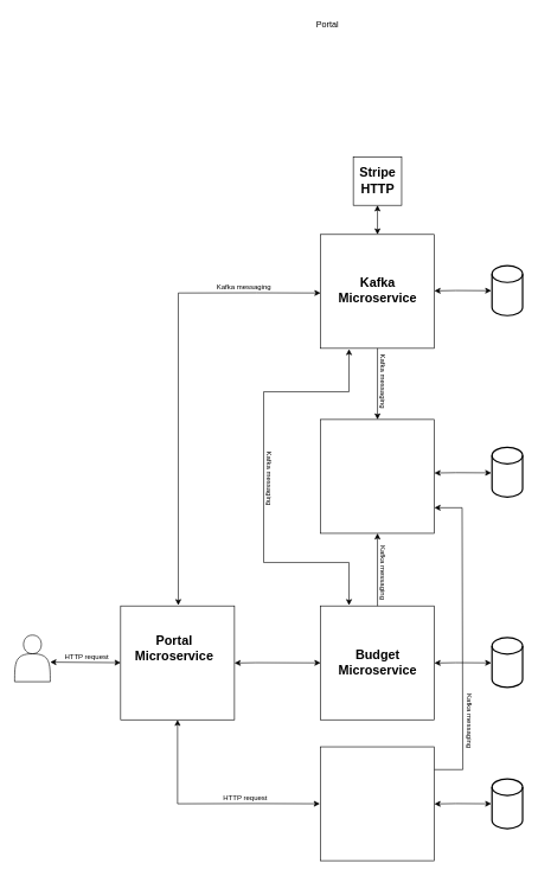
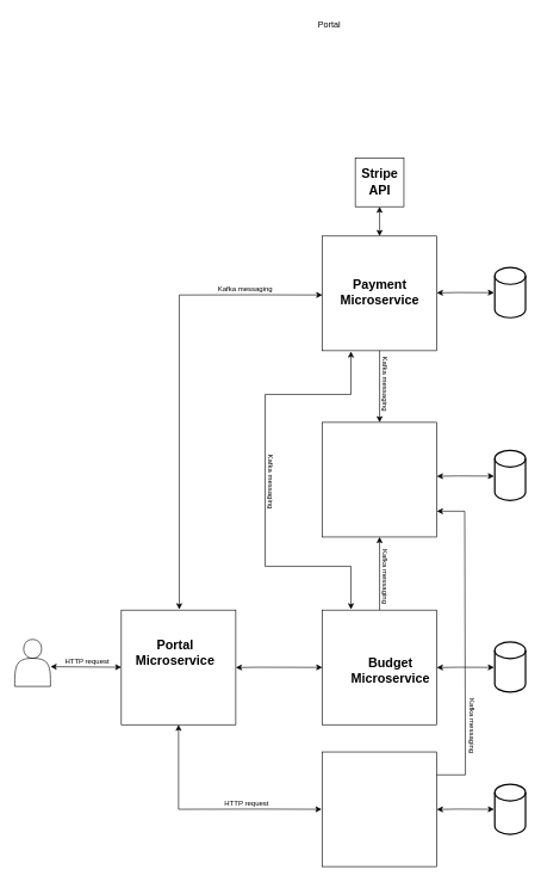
  <mxCell id="0" />
  <mxCell id="1" parent="0" />
  <mxCell id="2" value="" style="whiteSpace=wrap;html=1;aspect=fixed;" parent="1" vertex="1"><mxGeometry x="169" y="851" width="160" height="160" as="geometry" /></mxCell>
  <mxCell id="3" value="&lt;b&gt;&lt;font style=&quot;font-size: 18px;&quot;&gt;Portal&lt;br&gt;Microservice&lt;/font&gt;&lt;/b&gt;" style="text;html=1;align=center;verticalAlign=middle;whiteSpace=wrap;rounded=0;" parent="1" vertex="1"><mxGeometry x="186.5" y="863.5" width="115" height="95" as="geometry" /></mxCell>
  <mxCell id="4" value="" style="shape=actor;whiteSpace=wrap;html=1;" parent="1" vertex="1"><mxGeometry x="20" y="892" width="50" height="65.5" as="geometry" /></mxCell>
  <mxCell id="5" value="" style="endArrow=classic;startArrow=classic;html=1;rounded=0;entryX=0;entryY=0.5;entryDx=0;entryDy=0;" parent="1" edge="1"><mxGeometry width="50" height="50" relative="1" as="geometry"><mxPoint x="70" y="930" as="sourcePoint" /><mxPoint x="169" y="930.76" as="targetPoint" /></mxGeometry></mxCell>
  <mxCell id="6" value="" style="whiteSpace=wrap;html=1;aspect=fixed;" parent="1" vertex="1"><mxGeometry x="450" y="329" width="160" height="160" as="geometry" /></mxCell>
  <mxCell id="7" value="" style="whiteSpace=wrap;html=1;aspect=fixed;" parent="1" vertex="1"><mxGeometry x="450" y="851" width="160" height="160" as="geometry" /></mxCell>
  <mxCell id="8" value="" style="whiteSpace=wrap;html=1;aspect=fixed;" parent="1" vertex="1"><mxGeometry x="450" y="1049" width="160" height="160" as="geometry" /></mxCell>
  <mxCell id="9" value="" style="endArrow=classic;startArrow=classic;html=1;rounded=0;entryX=0;entryY=0.5;entryDx=0;entryDy=0;" parent="1" target="7" edge="1"><mxGeometry width="50" height="50" relative="1" as="geometry"><mxPoint x="329" y="931.25" as="sourcePoint" /><mxPoint x="389" y="930.75" as="targetPoint" /><Array as="points"><mxPoint x="359" y="930.75" /></Array></mxGeometry></mxCell>
  <mxCell id="10" value="" style="endArrow=classic;startArrow=classic;html=1;rounded=0;" parent="1" edge="1"><mxGeometry width="50" height="50" relative="1" as="geometry"><mxPoint x="250" y="850" as="sourcePoint" /><mxPoint x="450" y="411.25" as="targetPoint" /><Array as="points"><mxPoint x="250" y="411.25" /><mxPoint x="360" y="411" /></Array></mxGeometry></mxCell>
  <mxCell id="11" value="" style="endArrow=classic;startArrow=classic;html=1;rounded=0;exitX=0.5;exitY=1;exitDx=0;exitDy=0;" parent="1" source="2" edge="1"><mxGeometry width="50" height="50" relative="1" as="geometry"><mxPoint x="249" y="969" as="sourcePoint" /><mxPoint x="449" y="1129" as="targetPoint" /><Array as="points"><mxPoint x="249" y="1129" /><mxPoint x="359" y="1128.75" /></Array></mxGeometry></mxCell>
  <mxCell id="12" value="" style="endArrow=classic;startArrow=classic;html=1;rounded=0;entryX=0;entryY=0.5;entryDx=0;entryDy=0;" parent="1" edge="1"><mxGeometry width="50" height="50" relative="1" as="geometry"><mxPoint x="610" y="1129.25" as="sourcePoint" /><mxPoint x="690" y="1129" as="targetPoint" /><Array as="points"><mxPoint x="640" y="1128.75" /></Array></mxGeometry></mxCell>
  <mxCell id="13" value="" style="endArrow=classic;startArrow=classic;html=1;rounded=0;entryX=0;entryY=0.5;entryDx=0;entryDy=0;" parent="1" edge="1"><mxGeometry width="50" height="50" relative="1" as="geometry"><mxPoint x="610" y="931.25" as="sourcePoint" /><mxPoint x="690" y="931" as="targetPoint" /><Array as="points"><mxPoint x="640" y="930.75" /></Array></mxGeometry></mxCell>
  <mxCell id="14" value="" style="endArrow=classic;startArrow=classic;html=1;rounded=0;entryX=0;entryY=0.5;entryDx=0;entryDy=0;" parent="1" edge="1"><mxGeometry width="50" height="50" relative="1" as="geometry"><mxPoint x="610" y="408.25" as="sourcePoint" /><mxPoint x="690" y="408" as="targetPoint" /><Array as="points"><mxPoint x="640" y="407.75" /></Array></mxGeometry></mxCell>
  <mxCell id="15" value="" style="strokeWidth=2;html=1;shape=mxgraph.flowchart.database;whiteSpace=wrap;" parent="1" vertex="1"><mxGeometry x="691" y="373" width="43" height="70" as="geometry" /></mxCell>
  <mxCell id="16" value="" style="strokeWidth=2;html=1;shape=mxgraph.flowchart.database;whiteSpace=wrap;" parent="1" vertex="1"><mxGeometry x="691" y="895.5" width="43" height="70" as="geometry" /></mxCell>
  <mxCell id="17" value="" style="strokeWidth=2;html=1;shape=mxgraph.flowchart.database;whiteSpace=wrap;" parent="1" vertex="1"><mxGeometry x="691" y="1094" width="43" height="70" as="geometry" /></mxCell>
- <mxCell id="18" value="&lt;b&gt;&lt;font style=&quot;font-size: 18px;&quot;&gt;Kafka&lt;br&gt;Microservice&lt;/font&gt;&lt;/b&gt;" style="text;html=1;align=center;verticalAlign=middle;whiteSpace=wrap;rounded=0;" parent="1" vertex="1"><mxGeometry x="472.5" y="360.5" width="115" height="95" as="geometry" /></mxCell>
- <mxCell id="19" value="&lt;b&gt;&lt;font style=&quot;font-size: 18px;&quot;&gt;Budget&lt;br&gt;Microservice&lt;/font&gt;&lt;/b&gt;" style="text;html=1;align=center;verticalAlign=middle;whiteSpace=wrap;rounded=0;" parent="1" vertex="1"><mxGeometry x="472.5" y="883" width="115" height="95" as="geometry" /></mxCell>
+ <mxCell id="18" value="&lt;b&gt;&lt;font style=&quot;font-size: 18px;&quot;&gt;Payment&lt;br&gt;Microservice&lt;/font&gt;&lt;/b&gt;" style="text;html=1;align=center;verticalAlign=middle;whiteSpace=wrap;rounded=0;" parent="1" vertex="1"><mxGeometry x="472.5" y="360.5" width="115" height="95" as="geometry" /></mxCell>
+ <mxCell id="19" value="&lt;b&gt;&lt;font style=&quot;font-size: 18px;&quot;&gt;Budget&lt;br&gt;Microservice&lt;/font&gt;&lt;/b&gt;" style="text;html=1;align=center;verticalAlign=middle;whiteSpace=wrap;rounded=0;" parent="1" vertex="1"><mxGeometry x="487.5" y="888" width="115" height="95" as="geometry" /></mxCell>
  <mxCell id="20" value="Portal" style="text;html=1;align=center;verticalAlign=middle;whiteSpace=wrap;rounded=0;" parent="1" vertex="1"><mxGeometry x="430" y="20" width="60" height="30" as="geometry" /></mxCell>
  <mxCell id="21" value="&lt;font style=&quot;font-size: 10px;&quot;&gt;HTTP request&lt;/font&gt;" style="text;html=1;align=center;verticalAlign=middle;whiteSpace=wrap;rounded=0;" parent="1" vertex="1"><mxGeometry x="303.25" y="1106" width="82.5" height="30" as="geometry" /></mxCell>
  <mxCell id="22" value="&lt;font style=&quot;font-size: 10px;&quot;&gt;Kafka messaging&lt;/font&gt;" style="text;html=1;align=center;verticalAlign=middle;whiteSpace=wrap;rounded=0;" parent="1" vertex="1"><mxGeometry x="292" y="388" width="101" height="30" as="geometry" /></mxCell>
  <mxCell id="23" value="&lt;font style=&quot;font-size: 10px;&quot;&gt;Kafka messaging&lt;/font&gt;" style="text;html=1;align=center;verticalAlign=middle;whiteSpace=wrap;rounded=0;rotation=90;" parent="1" vertex="1"><mxGeometry x="494.5" y="778" width="89" height="52" as="geometry" /></mxCell>
  <mxCell id="24" value="" style="whiteSpace=wrap;html=1;aspect=fixed;" parent="1" vertex="1"><mxGeometry x="450" y="589" width="160" height="160" as="geometry" /></mxCell>
  <mxCell id="25" value="" style="endArrow=classic;startArrow=classic;html=1;rounded=0;entryX=0;entryY=0.5;entryDx=0;entryDy=0;" parent="1" edge="1"><mxGeometry width="50" height="50" relative="1" as="geometry"><mxPoint x="610" y="664.25" as="sourcePoint" /><mxPoint x="690" y="664" as="targetPoint" /><Array as="points"><mxPoint x="640" y="663.75" /></Array></mxGeometry></mxCell>
  <mxCell id="26" value="" style="strokeWidth=2;html=1;shape=mxgraph.flowchart.database;whiteSpace=wrap;" parent="1" vertex="1"><mxGeometry x="691" y="628" width="43" height="70" as="geometry" /></mxCell>
  <mxCell id="27" value="" style="endArrow=classic;startArrow=none;html=1;rounded=0;exitX=0.5;exitY=0;exitDx=0;exitDy=0;entryX=0.5;entryY=1;entryDx=0;entryDy=0;startFill=0;endFill=1;" parent="1" source="7" target="24" edge="1"><mxGeometry width="50" height="50" relative="1" as="geometry"><mxPoint x="483" y="822" as="sourcePoint" /><mxPoint x="533" y="772" as="targetPoint" /></mxGeometry></mxCell>
  <mxCell id="28" value="&lt;font style=&quot;font-size: 10px;&quot;&gt;Kafka messaging&lt;/font&gt;" style="text;html=1;align=center;verticalAlign=middle;whiteSpace=wrap;rounded=0;rotation=90;" parent="1" vertex="1"><mxGeometry x="494.5" y="509" width="89" height="52" as="geometry" /></mxCell>
  <mxCell id="29" value="" style="endArrow=none;startArrow=classic;html=1;rounded=0;entryX=0.5;entryY=1;entryDx=0;entryDy=0;exitX=0.5;exitY=0;exitDx=0;exitDy=0;startFill=1;endFill=0;" parent="1" source="24" target="6" edge="1"><mxGeometry width="50" height="50" relative="1" as="geometry"><mxPoint x="435" y="550" as="sourcePoint" /><mxPoint x="485" y="500" as="targetPoint" /></mxGeometry></mxCell>
  <mxCell id="30" value="&lt;font style=&quot;font-size: 10px;&quot;&gt;HTTP request&lt;/font&gt;" style="text;html=1;align=center;verticalAlign=middle;whiteSpace=wrap;rounded=0;" parent="1" vertex="1"><mxGeometry x="79.5" y="907" width="82.5" height="30" as="geometry" /></mxCell>
  <mxCell id="31" value="" style="endArrow=classic;html=1;rounded=0;startArrow=classic;startFill=1;" parent="1" edge="1"><mxGeometry width="50" height="50" relative="1" as="geometry"><mxPoint x="490" y="490" as="sourcePoint" /><mxPoint x="490" y="850" as="targetPoint" /><Array as="points"><mxPoint x="490" y="550" /><mxPoint x="370" y="550" /><mxPoint x="370" y="790" /><mxPoint x="490" y="790" /></Array></mxGeometry></mxCell>
  <mxCell id="32" value="&lt;font style=&quot;font-size: 10px;&quot;&gt;Kafka messaging&lt;/font&gt;" style="text;html=1;align=center;verticalAlign=middle;whiteSpace=wrap;rounded=0;rotation=90;" parent="1" vertex="1"><mxGeometry x="335" y="646" width="89" height="52" as="geometry" /></mxCell>
  <mxCell id="33" value="" style="endArrow=classic;html=1;rounded=0;" parent="1" edge="1"><mxGeometry width="50" height="50" relative="1" as="geometry"><mxPoint x="610" y="1081" as="sourcePoint" /><mxPoint x="610" y="713" as="targetPoint" /><Array as="points"><mxPoint x="650" y="1081" /><mxPoint x="649" y="713" /></Array></mxGeometry></mxCell>
  <mxCell id="34" value="&lt;font style=&quot;font-size: 10px;&quot;&gt;Kafka messaging&lt;/font&gt;" style="text;html=1;align=center;verticalAlign=middle;whiteSpace=wrap;rounded=0;rotation=90;" parent="1" vertex="1"><mxGeometry x="615" y="987" width="89" height="52" as="geometry" /></mxCell>
  <mxCell id="35" value="" style="whiteSpace=wrap;html=1;aspect=fixed;" vertex="1" parent="1"><mxGeometry x="496" y="220" width="68" height="68" as="geometry" /></mxCell>
- <mxCell id="36" value="&lt;span style=&quot;font-size: 18px;&quot;&gt;&lt;b&gt;Stripe&lt;br&gt;HTTP&lt;/b&gt;&lt;/span&gt;" style="text;html=1;align=center;verticalAlign=middle;whiteSpace=wrap;rounded=0;" vertex="1" parent="1"><mxGeometry x="498.62" y="226" width="62.75" height="56" as="geometry" /></mxCell>
+ <mxCell id="36" value="&lt;span style=&quot;font-size: 18px;&quot;&gt;&lt;b&gt;Stripe&lt;br&gt;API&lt;/b&gt;&lt;/span&gt;" style="text;html=1;align=center;verticalAlign=middle;whiteSpace=wrap;rounded=0;" vertex="1" parent="1"><mxGeometry x="498.62" y="226" width="62.75" height="56" as="geometry" /></mxCell>
  <mxCell id="37" value="" style="endArrow=classic;startArrow=classic;html=1;rounded=0;entryX=0.5;entryY=1;entryDx=0;entryDy=0;exitX=0.5;exitY=0;exitDx=0;exitDy=0;" edge="1" parent="1" source="6" target="35"><mxGeometry width="50" height="50" relative="1" as="geometry"><mxPoint x="530" y="308.5" as="sourcePoint" /><mxPoint x="610" y="308.25" as="targetPoint" /><Array as="points" /></mxGeometry></mxCell>
